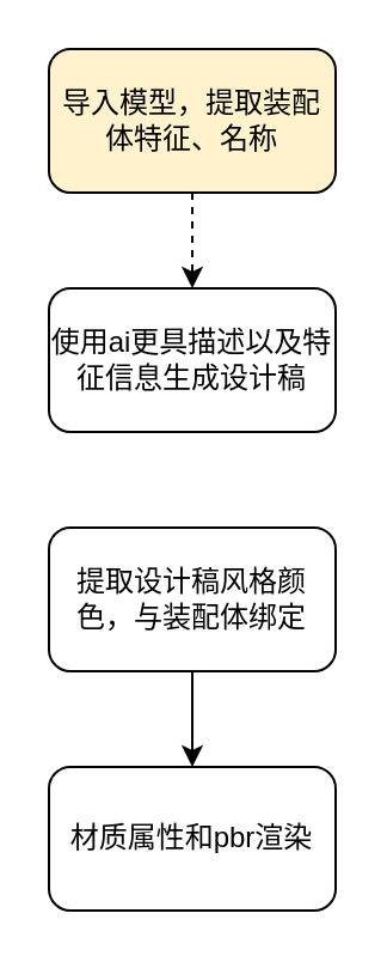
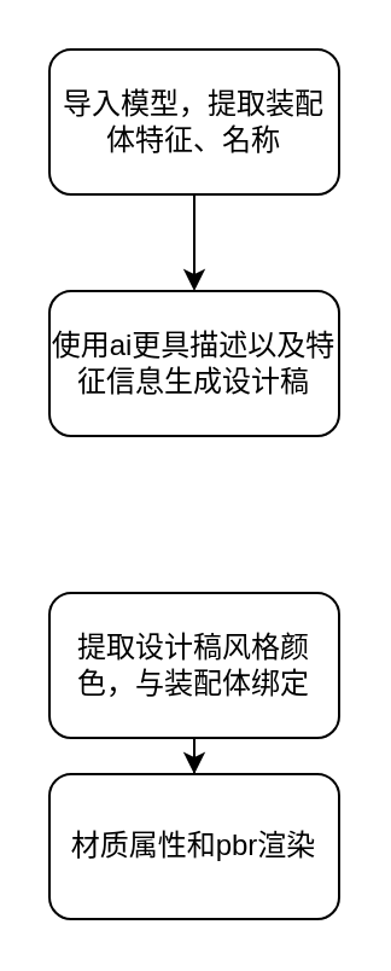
  <mxCell id="0" />
  <mxCell id="1" parent="0" />
- <mxCell id="2" style="edgeStyle=orthogonalEdgeStyle;rounded=0;orthogonalLoop=1;jettySize=auto;html=1;dashed=1;" edge="1" parent="1" source="3" target="4"><mxGeometry relative="1" as="geometry" /></mxCell>
- <mxCell id="3" value="导入模型，提取装配体特征、名称" style="rounded=1;whiteSpace=wrap;html=1;fillColor=#fff2cc;" vertex="1" parent="1"><mxGeometry x="20" y="20" width="120" height="60" as="geometry" /></mxCell>
+ <mxCell id="2" style="edgeStyle=orthogonalEdgeStyle;rounded=0;orthogonalLoop=1;jettySize=auto;html=1;" edge="1" parent="1" source="3" target="4"><mxGeometry relative="1" as="geometry" /></mxCell>
+ <mxCell id="3" value="导入模型，提取装配体特征、名称" style="rounded=1;whiteSpace=wrap;html=1;" vertex="1" parent="1"><mxGeometry x="20" y="20" width="120" height="60" as="geometry" /></mxCell>
  <mxCell id="4" value="使用ai更具描述以及特征信息生成设计稿" style="rounded=1;whiteSpace=wrap;html=1;" vertex="1" parent="1"><mxGeometry x="20" y="120" width="120" height="60" as="geometry" /></mxCell>
  <mxCell id="5" style="edgeStyle=orthogonalEdgeStyle;rounded=0;orthogonalLoop=1;jettySize=auto;html=1;entryX=0.5;entryY=0;entryDx=0;entryDy=0;" edge="1" parent="1" source="6" target="7"><mxGeometry relative="1" as="geometry" /></mxCell>
- <mxCell id="6" value="提取设计稿风格颜色，与装配体绑定" style="rounded=1;whiteSpace=wrap;html=1;" vertex="1" parent="1"><mxGeometry x="20" y="220" width="120" height="60" as="geometry" /></mxCell>
+ <mxCell id="6" value="提取设计稿风格颜色，与装配体绑定" style="rounded=1;whiteSpace=wrap;html=1;" vertex="1" parent="1"><mxGeometry x="20" y="245" width="120" height="60" as="geometry" /></mxCell>
  <mxCell id="7" value="材质属性和pbr渲染" style="rounded=1;whiteSpace=wrap;html=1;" vertex="1" parent="1"><mxGeometry x="20" y="320" width="120" height="60" as="geometry" /></mxCell>
